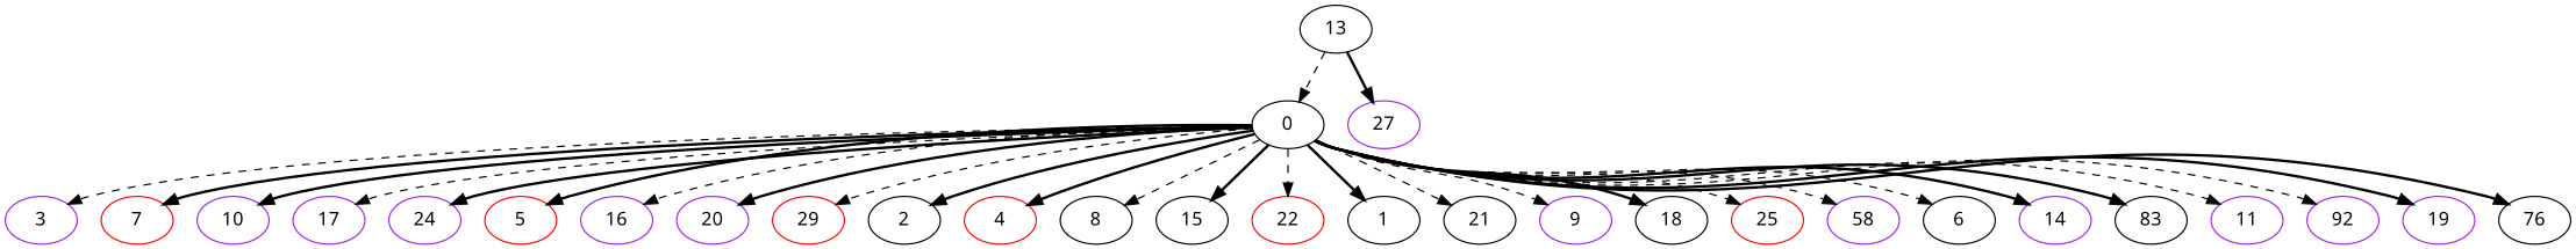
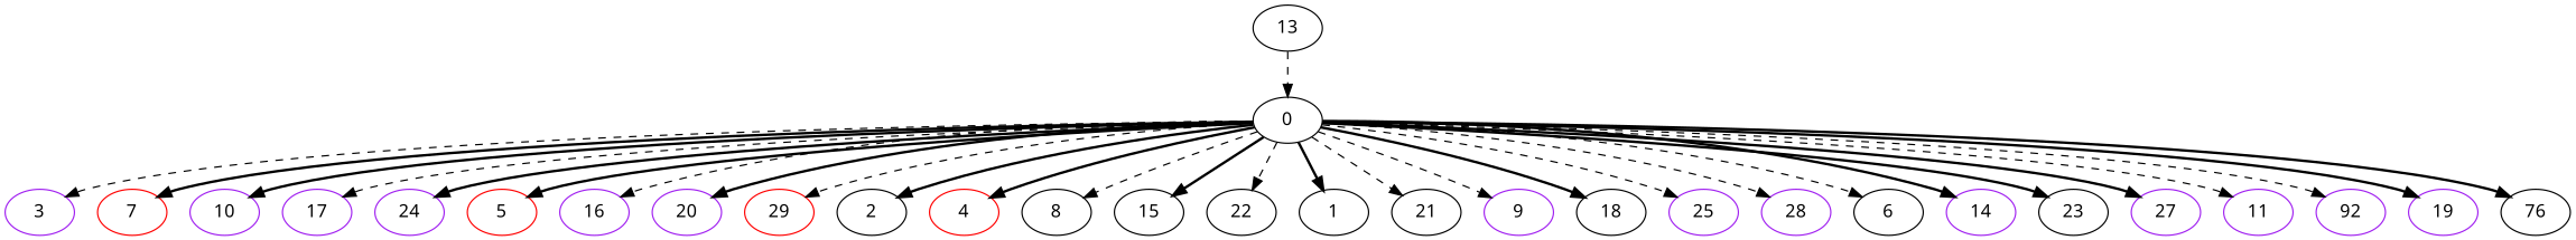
  digraph {
    fontname="Noto Sans"
    node [Weight=91 color=purple fontname="Noto Sans"]
    edge [Weight=4 fontname="Noto Sans" style=bold]
    0 [color=black]
    3
    7 [color=red]
    10
    17
    24
    5 [Weight=82 color=red]
    16 [Weight=82]
    20 [Weight=82]
    29 [Weight=82 color=red]
    2 [Weight=73 color=black]
    4 [Weight=73 color=red]
    8 [Weight=73 color=black]
    15 [Weight=73 color=black]
-   22 [Weight=73 color=red]
+   22 [Weight=73 color=black]
    1 [Weight=55 color=black]
    21 [Weight=55 color=black]
    9 [Weight=46]
    18 [Weight=46 color=black]
-   25 [Weight=46 color=red]
-   28 [Weight=46 label=58]
+   25 [Weight=46]
+   28 [Weight=46]
    6 [Weight=37 color=black]
    14 [Weight=37]
-   23 [Weight=37 color=black label=83]
+   23 [Weight=37 color=black]
    27 [Weight=27]
    11 [Weight=18]
    n27 [Weight=18 label=92]
    19 [Weight=18]
    n29 [Weight=18 color=black label=76]
    13 [Weight=46 color=black]
    0 -> 3 [style=dashed]
    0 -> 7 [Weight=7]
    0 -> 10 [Weight=2]
    0 -> 17 [Weight=5 style=dashed]
    0 -> 24
    0 -> 5 [Weight=8]
    0 -> 16 [Weight=5 style=dashed]
    0 -> 20 [Weight=2]
    0 -> 29 [Weight=9 style=dashed]
    0 -> 2 [Weight=9]
    0 -> 4 [Weight=6]
    0 -> 8 [Weight=10 style=dashed]
    0 -> 15 [Weight=6]
    0 -> 22 [Weight=10 style=dashed]
    0 -> 1 [Weight=6]
    0 -> 21 [Weight=2 style=dashed]
    0 -> 9 [Weight=5 style=dashed]
    0 -> 18 [Weight=10]
    0 -> 25 [Weight=6 style=dashed]
    0 -> 28 [Weight=7 style=dashed]
    0 -> 6 [style=dashed]
    0 -> 14 [Weight=9]
    0 -> 23
-   13 -> 27
+   0 -> 27
    0 -> 11 [Weight=5 style=dashed]
    0 -> n27 [Weight=8 style=dashed]
    0 -> 19 [Weight=3]
    0 -> n29 [Weight=9]
    13 -> 0 [Weight=10 style=dashed]
  }
